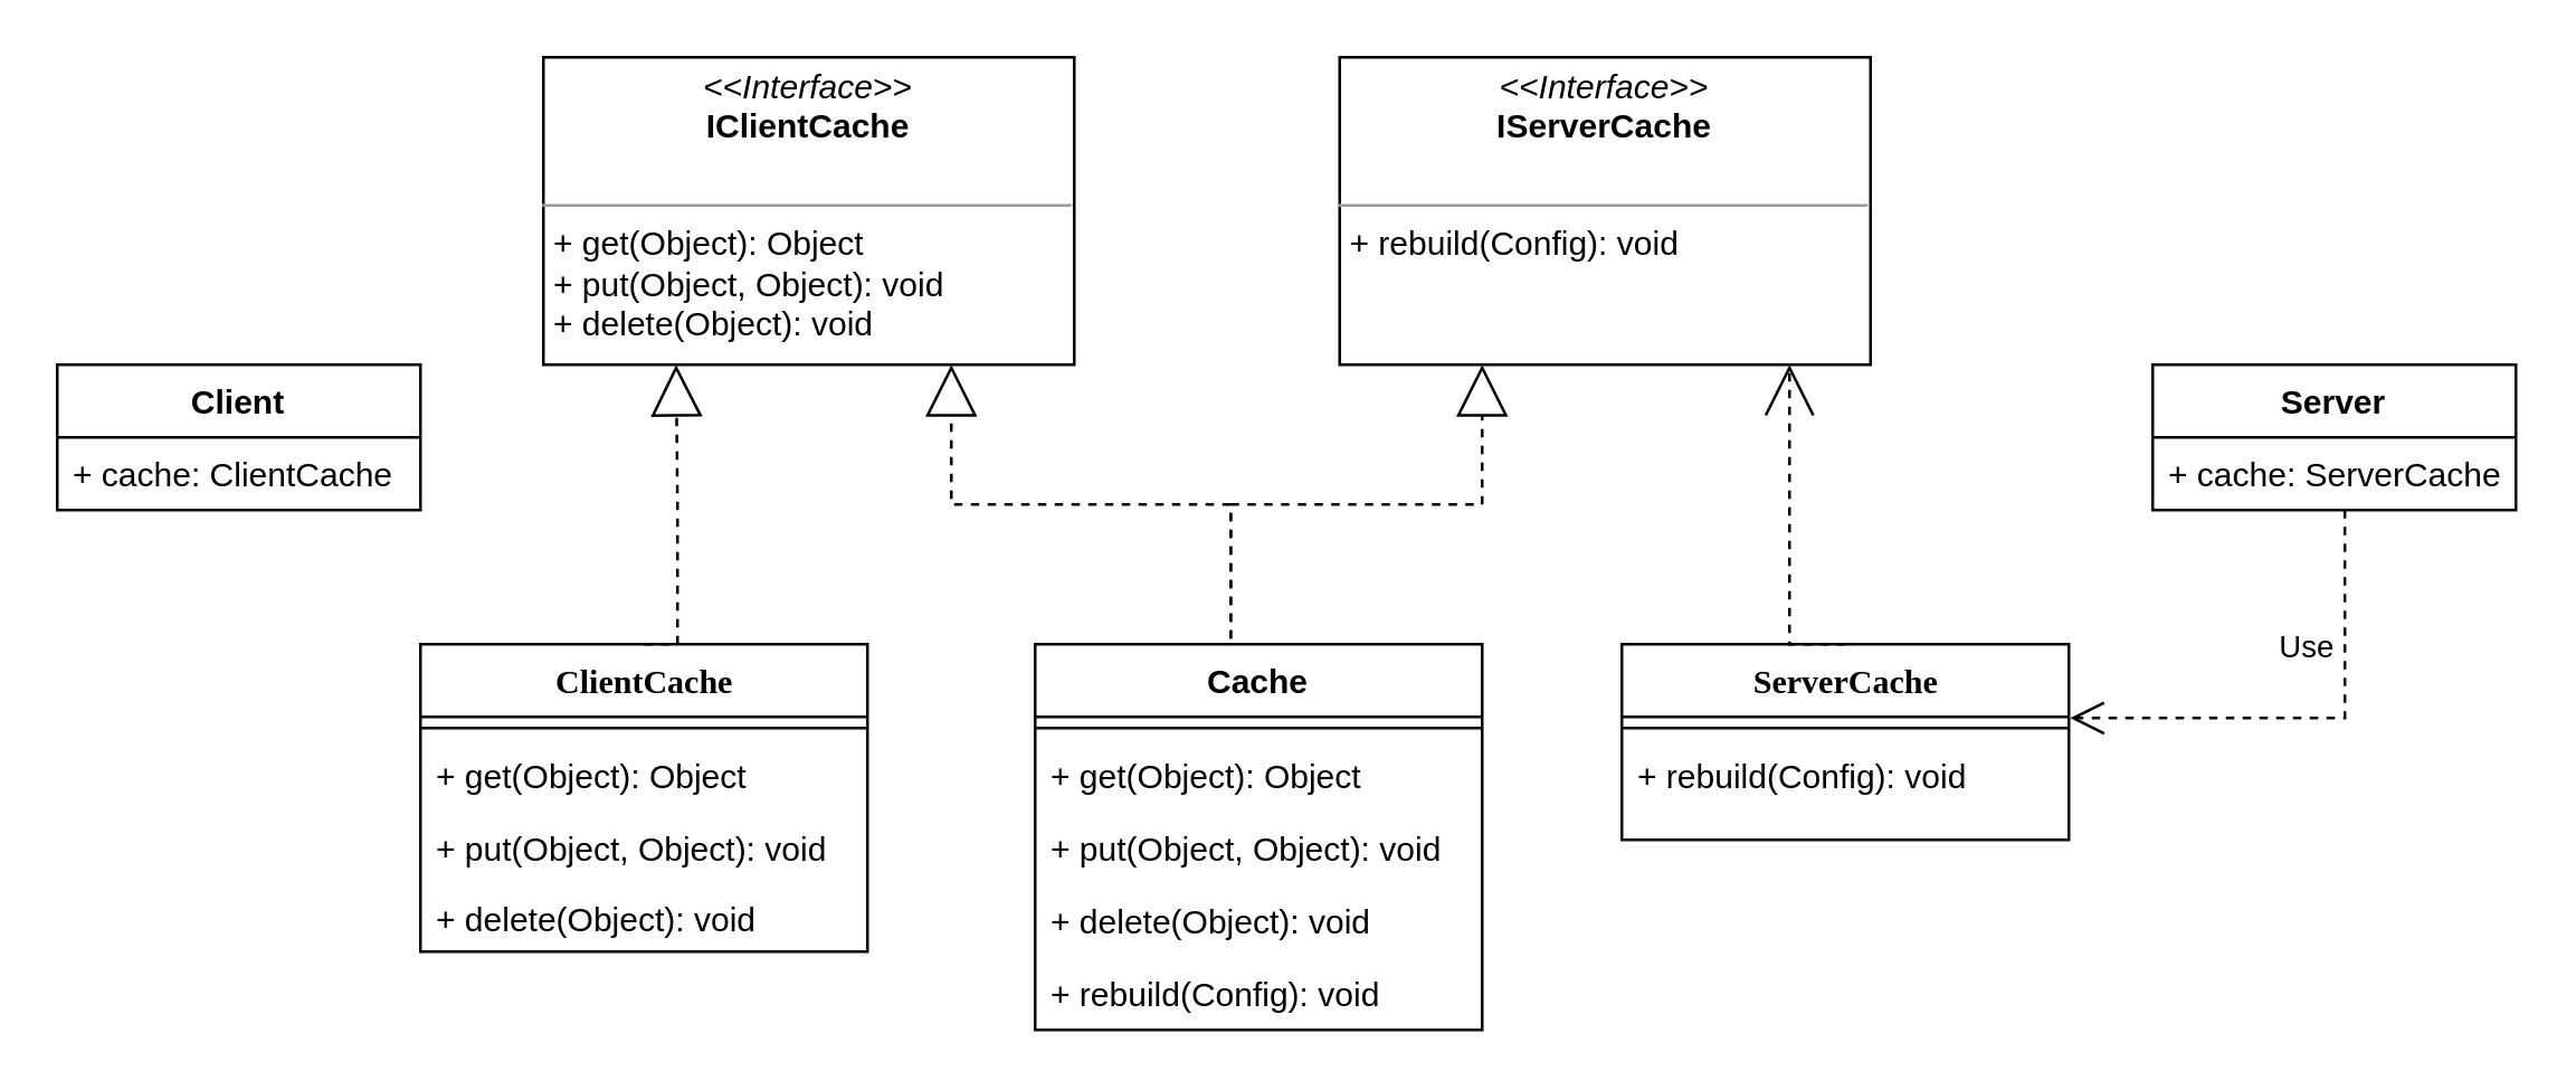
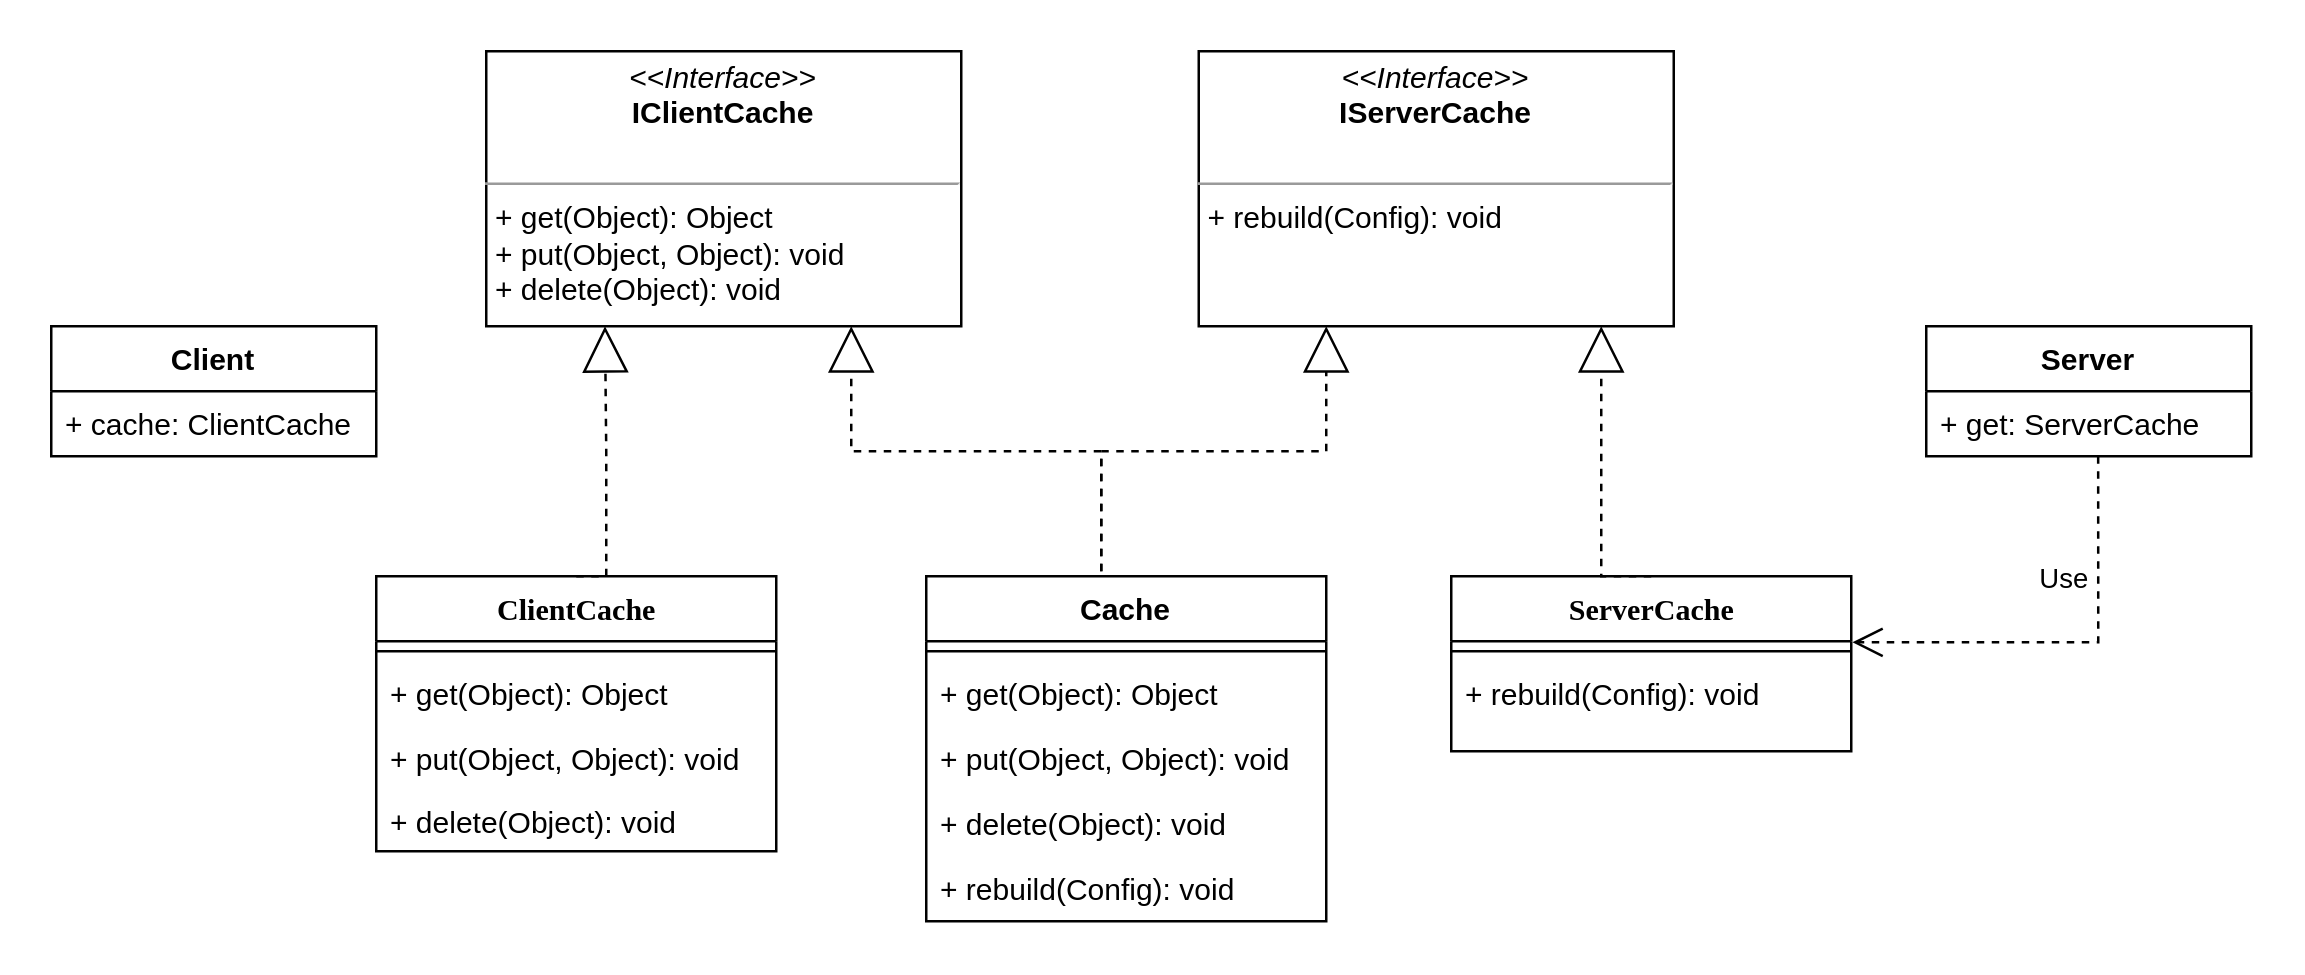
  <mxCell id="0" />
  <mxCell id="1" parent="0" />
- <mxCell id="2" style="edgeStyle=orthogonalEdgeStyle;rounded=0;html=1;dashed=1;labelBackgroundColor=none;startArrow=none;startFill=0;startSize=8;endArrow=open;endFill=0;endSize=16;fontFamily=Verdana;fontSize=12;exitX=0.5;exitY=0;exitDx=0;exitDy=0;" parent="1" source="25" target="4" edge="1"><mxGeometry relative="1" as="geometry"><Array as="points"><mxPoint x="640" y="230" /></Array><mxPoint x="639" y="280" as="sourcePoint" /></mxGeometry></mxCell>
+ <mxCell id="2" style="edgeStyle=orthogonalEdgeStyle;rounded=0;html=1;dashed=1;labelBackgroundColor=none;startArrow=none;startFill=0;startSize=8;endArrow=block;endFill=0;endSize=16;fontFamily=Verdana;fontSize=12;exitX=0.5;exitY=0;exitDx=0;exitDy=0;" parent="1" source="25" target="4" edge="1"><mxGeometry relative="1" as="geometry"><Array as="points"><mxPoint x="640" y="230" /></Array><mxPoint x="639" y="280" as="sourcePoint" /></mxGeometry></mxCell>
  <mxCell id="3" value="&lt;p style=&quot;margin: 0px ; margin-top: 4px ; text-align: center&quot;&gt;&lt;i&gt;&amp;lt;&amp;lt;Interface&amp;gt;&amp;gt;&lt;/i&gt;&lt;br&gt;&lt;b&gt;IClientCache&lt;/b&gt;&lt;/p&gt;&lt;p style=&quot;margin: 0px ; margin-left: 4px&quot;&gt;&lt;br&gt;&lt;/p&gt;&lt;hr size=&quot;1&quot;&gt;&lt;p style=&quot;margin: 0px ; margin-left: 4px&quot;&gt;+ get(Object): Object&lt;br&gt;+ put(Object, Object): void&lt;/p&gt;&lt;p style=&quot;margin: 0px ; margin-left: 4px&quot;&gt;+ delete(Object): void&lt;br&gt;&lt;/p&gt;" style="verticalAlign=top;align=left;overflow=fill;fontSize=12;fontFamily=Helvetica;html=1;rounded=0;shadow=0;comic=0;labelBackgroundColor=none;strokeWidth=1" parent="1" vertex="1"><mxGeometry x="194" y="20" width="190" height="110" as="geometry" /></mxCell>
  <mxCell id="4" value="&lt;p style=&quot;margin: 0px ; margin-top: 4px ; text-align: center&quot;&gt;&lt;i&gt;&amp;lt;&amp;lt;Interface&amp;gt;&amp;gt;&lt;/i&gt;&lt;br&gt;&lt;b&gt;IServerCache&lt;/b&gt;&lt;/p&gt;&lt;p style=&quot;margin: 0px ; margin-left: 4px&quot;&gt;&lt;br&gt;&lt;/p&gt;&lt;hr size=&quot;1&quot;&gt;&lt;p style=&quot;margin: 0px ; margin-left: 4px&quot;&gt;+ rebuild(Config): void&lt;/p&gt;" style="verticalAlign=top;align=left;overflow=fill;fontSize=12;fontFamily=Helvetica;html=1;rounded=0;shadow=0;comic=0;labelBackgroundColor=none;strokeWidth=1" vertex="1" parent="1"><mxGeometry x="479" y="20" width="190" height="110" as="geometry" /></mxCell>
  <mxCell id="5" style="edgeStyle=orthogonalEdgeStyle;rounded=0;html=1;dashed=1;labelBackgroundColor=none;startArrow=none;startFill=0;startSize=8;endArrow=block;endFill=0;endSize=16;fontFamily=Verdana;fontSize=12;exitX=0.5;exitY=0;exitDx=0;exitDy=0;entryX=0.25;entryY=1;entryDx=0;entryDy=0;" edge="1" parent="1" source="8" target="3"><mxGeometry relative="1" as="geometry"><Array as="points"><mxPoint x="242" y="230" /><mxPoint x="242" y="180" /></Array><mxPoint x="374" y="288" as="sourcePoint" /><mxPoint x="274" y="190" as="targetPoint" /></mxGeometry></mxCell>
  <mxCell id="6" style="edgeStyle=orthogonalEdgeStyle;rounded=0;html=1;dashed=1;labelBackgroundColor=none;startArrow=none;startFill=0;startSize=8;endArrow=block;endFill=0;endSize=16;fontFamily=Verdana;fontSize=12;exitX=0.5;exitY=0;exitDx=0;exitDy=0;" edge="1" parent="1" source="17" target="3"><mxGeometry relative="1" as="geometry"><Array as="points"><mxPoint x="440" y="230" /><mxPoint x="440" y="180" /><mxPoint x="340" y="180" /></Array><mxPoint x="204" y="260" as="sourcePoint" /><mxPoint x="289" y="130" as="targetPoint" /></mxGeometry></mxCell>
  <mxCell id="7" style="edgeStyle=orthogonalEdgeStyle;rounded=0;html=1;dashed=1;labelBackgroundColor=none;startArrow=none;startFill=0;startSize=8;endArrow=block;endFill=0;endSize=16;fontFamily=Verdana;fontSize=12;exitX=0.5;exitY=0;exitDx=0;exitDy=0;" edge="1" parent="1" source="17"><mxGeometry relative="1" as="geometry"><Array as="points"><mxPoint x="440" y="230" /><mxPoint x="440" y="180" /><mxPoint x="530" y="180" /></Array><mxPoint x="474" y="250" as="sourcePoint" /><mxPoint x="530" y="130" as="targetPoint" /></mxGeometry></mxCell>
  <mxCell id="8" value="ClientCache" style="swimlane;html=1;fontStyle=1;align=center;verticalAlign=top;childLayout=stackLayout;horizontal=1;startSize=26;horizontalStack=0;resizeParent=1;resizeLast=0;collapsible=1;marginBottom=0;swimlaneFillColor=#ffffff;rounded=0;shadow=0;comic=0;labelBackgroundColor=none;strokeWidth=1;fillColor=none;fontFamily=Verdana;fontSize=12" vertex="1" parent="1"><mxGeometry x="150" y="230" width="160" height="110" as="geometry" /></mxCell>
  <mxCell id="9" value="" style="line;html=1;strokeWidth=1;fillColor=none;align=left;verticalAlign=middle;spacingTop=-1;spacingLeft=3;spacingRight=3;rotatable=0;labelPosition=right;points=[];portConstraint=eastwest;" vertex="1" parent="8"><mxGeometry y="26" width="160" height="8" as="geometry" /></mxCell>
  <mxCell id="10" value="+ get(Object): Object" style="text;strokeColor=none;fillColor=none;align=left;verticalAlign=top;spacingLeft=4;spacingRight=4;overflow=hidden;rotatable=0;points=[[0,0.5],[1,0.5]];portConstraint=eastwest;" vertex="1" parent="8"><mxGeometry y="34" width="160" height="26" as="geometry" /></mxCell>
  <mxCell id="11" value="+ put(Object, Object): void&#10;" style="text;strokeColor=none;fillColor=none;align=left;verticalAlign=top;spacingLeft=4;spacingRight=4;overflow=hidden;rotatable=0;points=[[0,0.5],[1,0.5]];portConstraint=eastwest;" vertex="1" parent="8"><mxGeometry y="60" width="160" height="26" as="geometry" /></mxCell>
  <mxCell id="12" value="+ delete(Object): void" style="text;strokeColor=none;fillColor=none;align=left;verticalAlign=top;spacingLeft=4;spacingRight=4;overflow=hidden;rotatable=0;points=[[0,0.5],[1,0.5]];portConstraint=eastwest;" vertex="1" parent="1"><mxGeometry x="150" y="315" width="140" height="26" as="geometry" /></mxCell>
  <mxCell id="13" value="Client" style="swimlane;fontStyle=1;align=center;verticalAlign=top;childLayout=stackLayout;horizontal=1;startSize=26;horizontalStack=0;resizeParent=1;resizeParentMax=0;resizeLast=0;collapsible=1;marginBottom=0;" vertex="1" parent="1"><mxGeometry x="20" y="130" width="130" height="52" as="geometry" /></mxCell>
  <mxCell id="14" value="+ cache: ClientCache" style="text;strokeColor=none;fillColor=none;align=left;verticalAlign=top;spacingLeft=4;spacingRight=4;overflow=hidden;rotatable=0;points=[[0,0.5],[1,0.5]];portConstraint=eastwest;" vertex="1" parent="13"><mxGeometry y="26" width="130" height="26" as="geometry" /></mxCell>
  <mxCell id="15" style="edgeStyle=orthogonalEdgeStyle;rounded=0;orthogonalLoop=1;jettySize=auto;html=1;exitX=0.529;exitY=1;exitDx=0;exitDy=0;entryX=1.003;entryY=-0.292;entryDx=0;entryDy=0;exitPerimeter=0;dashed=1;endArrow=open;endFill=0;endSize=10;entryPerimeter=0;" edge="1" parent="1" source="24" target="27"><mxGeometry relative="1" as="geometry"><mxPoint x="950" y="258" as="targetPoint" /></mxGeometry></mxCell>
  <mxCell id="16" value="Use" style="edgeLabel;html=1;align=center;verticalAlign=middle;resizable=0;points=[];" vertex="1" connectable="0" parent="15"><mxGeometry x="0.186" y="14" relative="1" as="geometry"><mxPoint x="12.8" y="-40.4" as="offset" /></mxGeometry></mxCell>
  <mxCell id="17" value="Cache" style="swimlane;fontStyle=1;align=center;verticalAlign=top;childLayout=stackLayout;horizontal=1;startSize=26;horizontalStack=0;resizeParent=1;resizeParentMax=0;resizeLast=0;collapsible=1;marginBottom=0;" vertex="1" parent="1"><mxGeometry x="370" y="230" width="160" height="138" as="geometry" /></mxCell>
  <mxCell id="18" value="" style="line;strokeWidth=1;fillColor=none;align=left;verticalAlign=middle;spacingTop=-1;spacingLeft=3;spacingRight=3;rotatable=0;labelPosition=right;points=[];portConstraint=eastwest;" vertex="1" parent="17"><mxGeometry y="26" width="160" height="8" as="geometry" /></mxCell>
  <mxCell id="19" value="+ get(Object): Object" style="text;strokeColor=none;fillColor=none;align=left;verticalAlign=top;spacingLeft=4;spacingRight=4;overflow=hidden;rotatable=0;points=[[0,0.5],[1,0.5]];portConstraint=eastwest;" vertex="1" parent="17"><mxGeometry y="34" width="160" height="26" as="geometry" /></mxCell>
  <mxCell id="20" value="+ put(Object, Object): void&#10;" style="text;strokeColor=none;fillColor=none;align=left;verticalAlign=top;spacingLeft=4;spacingRight=4;overflow=hidden;rotatable=0;points=[[0,0.5],[1,0.5]];portConstraint=eastwest;" vertex="1" parent="17"><mxGeometry y="60" width="160" height="26" as="geometry" /></mxCell>
  <mxCell id="21" value="+ delete(Object): void" style="text;strokeColor=none;fillColor=none;align=left;verticalAlign=top;spacingLeft=4;spacingRight=4;overflow=hidden;rotatable=0;points=[[0,0.5],[1,0.5]];portConstraint=eastwest;" vertex="1" parent="17"><mxGeometry y="86" width="160" height="26" as="geometry" /></mxCell>
  <mxCell id="22" value="+ rebuild(Config): void" style="text;strokeColor=none;fillColor=none;align=left;verticalAlign=top;spacingLeft=4;spacingRight=4;overflow=hidden;rotatable=0;points=[[0,0.5],[1,0.5]];portConstraint=eastwest;" vertex="1" parent="17"><mxGeometry y="112" width="160" height="26" as="geometry" /></mxCell>
  <mxCell id="23" value="Server" style="swimlane;fontStyle=1;align=center;verticalAlign=top;childLayout=stackLayout;horizontal=1;startSize=26;horizontalStack=0;resizeParent=1;resizeParentMax=0;resizeLast=0;collapsible=1;marginBottom=0;" vertex="1" parent="1"><mxGeometry x="770" y="130" width="130" height="52" as="geometry" /></mxCell>
- <mxCell id="24" value="+ cache: ServerCache" style="text;strokeColor=none;fillColor=none;align=left;verticalAlign=top;spacingLeft=4;spacingRight=4;overflow=hidden;rotatable=0;points=[[0,0.5],[1,0.5]];portConstraint=eastwest;" vertex="1" parent="23"><mxGeometry y="26" width="130" height="26" as="geometry" /></mxCell>
+ <mxCell id="24" value="+ get: ServerCache" style="text;strokeColor=none;fillColor=none;align=left;verticalAlign=top;spacingLeft=4;spacingRight=4;overflow=hidden;rotatable=0;points=[[0,0.5],[1,0.5]];portConstraint=eastwest;" vertex="1" parent="23"><mxGeometry y="26" width="130" height="26" as="geometry" /></mxCell>
  <mxCell id="25" value="ServerCache" style="swimlane;html=1;fontStyle=1;align=center;verticalAlign=top;childLayout=stackLayout;horizontal=1;startSize=26;horizontalStack=0;resizeParent=1;resizeLast=0;collapsible=1;marginBottom=0;swimlaneFillColor=#ffffff;rounded=0;shadow=0;comic=0;labelBackgroundColor=none;strokeWidth=1;fillColor=none;fontFamily=Verdana;fontSize=12" parent="1" vertex="1"><mxGeometry x="580" y="230" width="160" height="70" as="geometry" /></mxCell>
  <mxCell id="26" value="" style="line;html=1;strokeWidth=1;fillColor=none;align=left;verticalAlign=middle;spacingTop=-1;spacingLeft=3;spacingRight=3;rotatable=0;labelPosition=right;points=[];portConstraint=eastwest;" parent="25" vertex="1"><mxGeometry y="26" width="160" height="8" as="geometry" /></mxCell>
  <mxCell id="27" value="+ rebuild(Config): void" style="text;strokeColor=none;fillColor=none;align=left;verticalAlign=top;spacingLeft=4;spacingRight=4;overflow=hidden;rotatable=0;points=[[0,0.5],[1,0.5]];portConstraint=eastwest;" vertex="1" parent="25"><mxGeometry y="34" width="160" height="26" as="geometry" /></mxCell>
